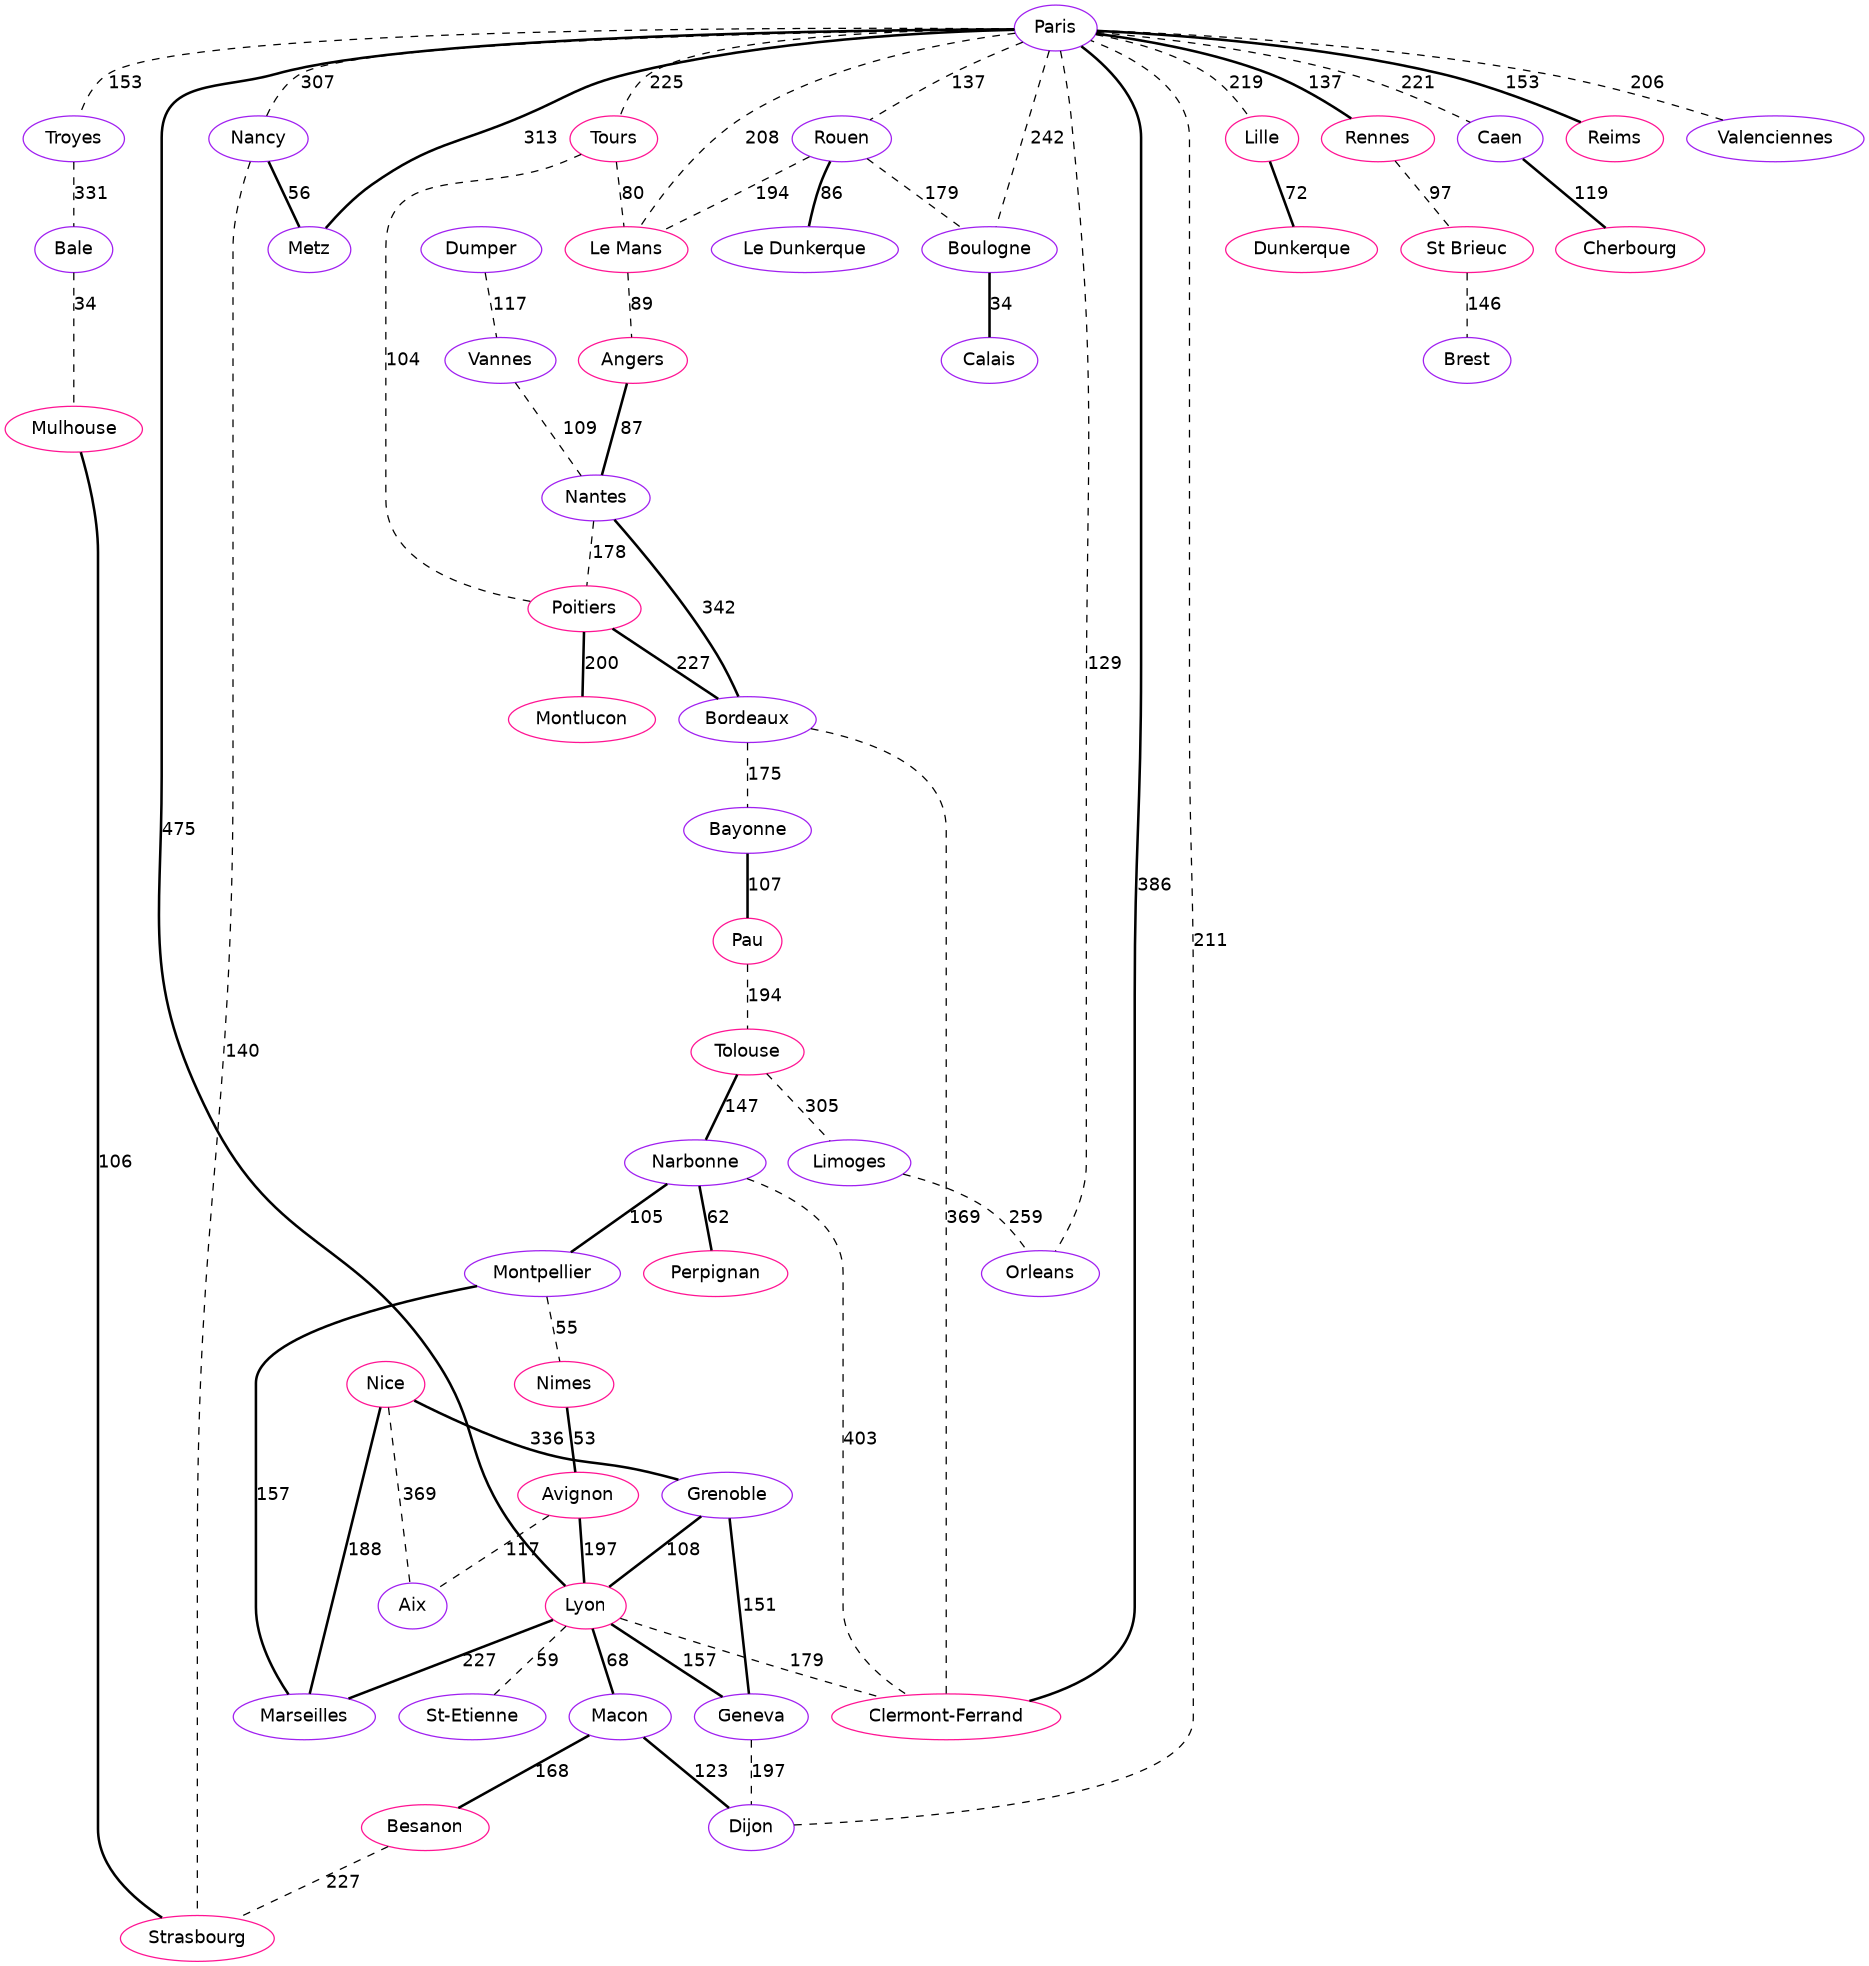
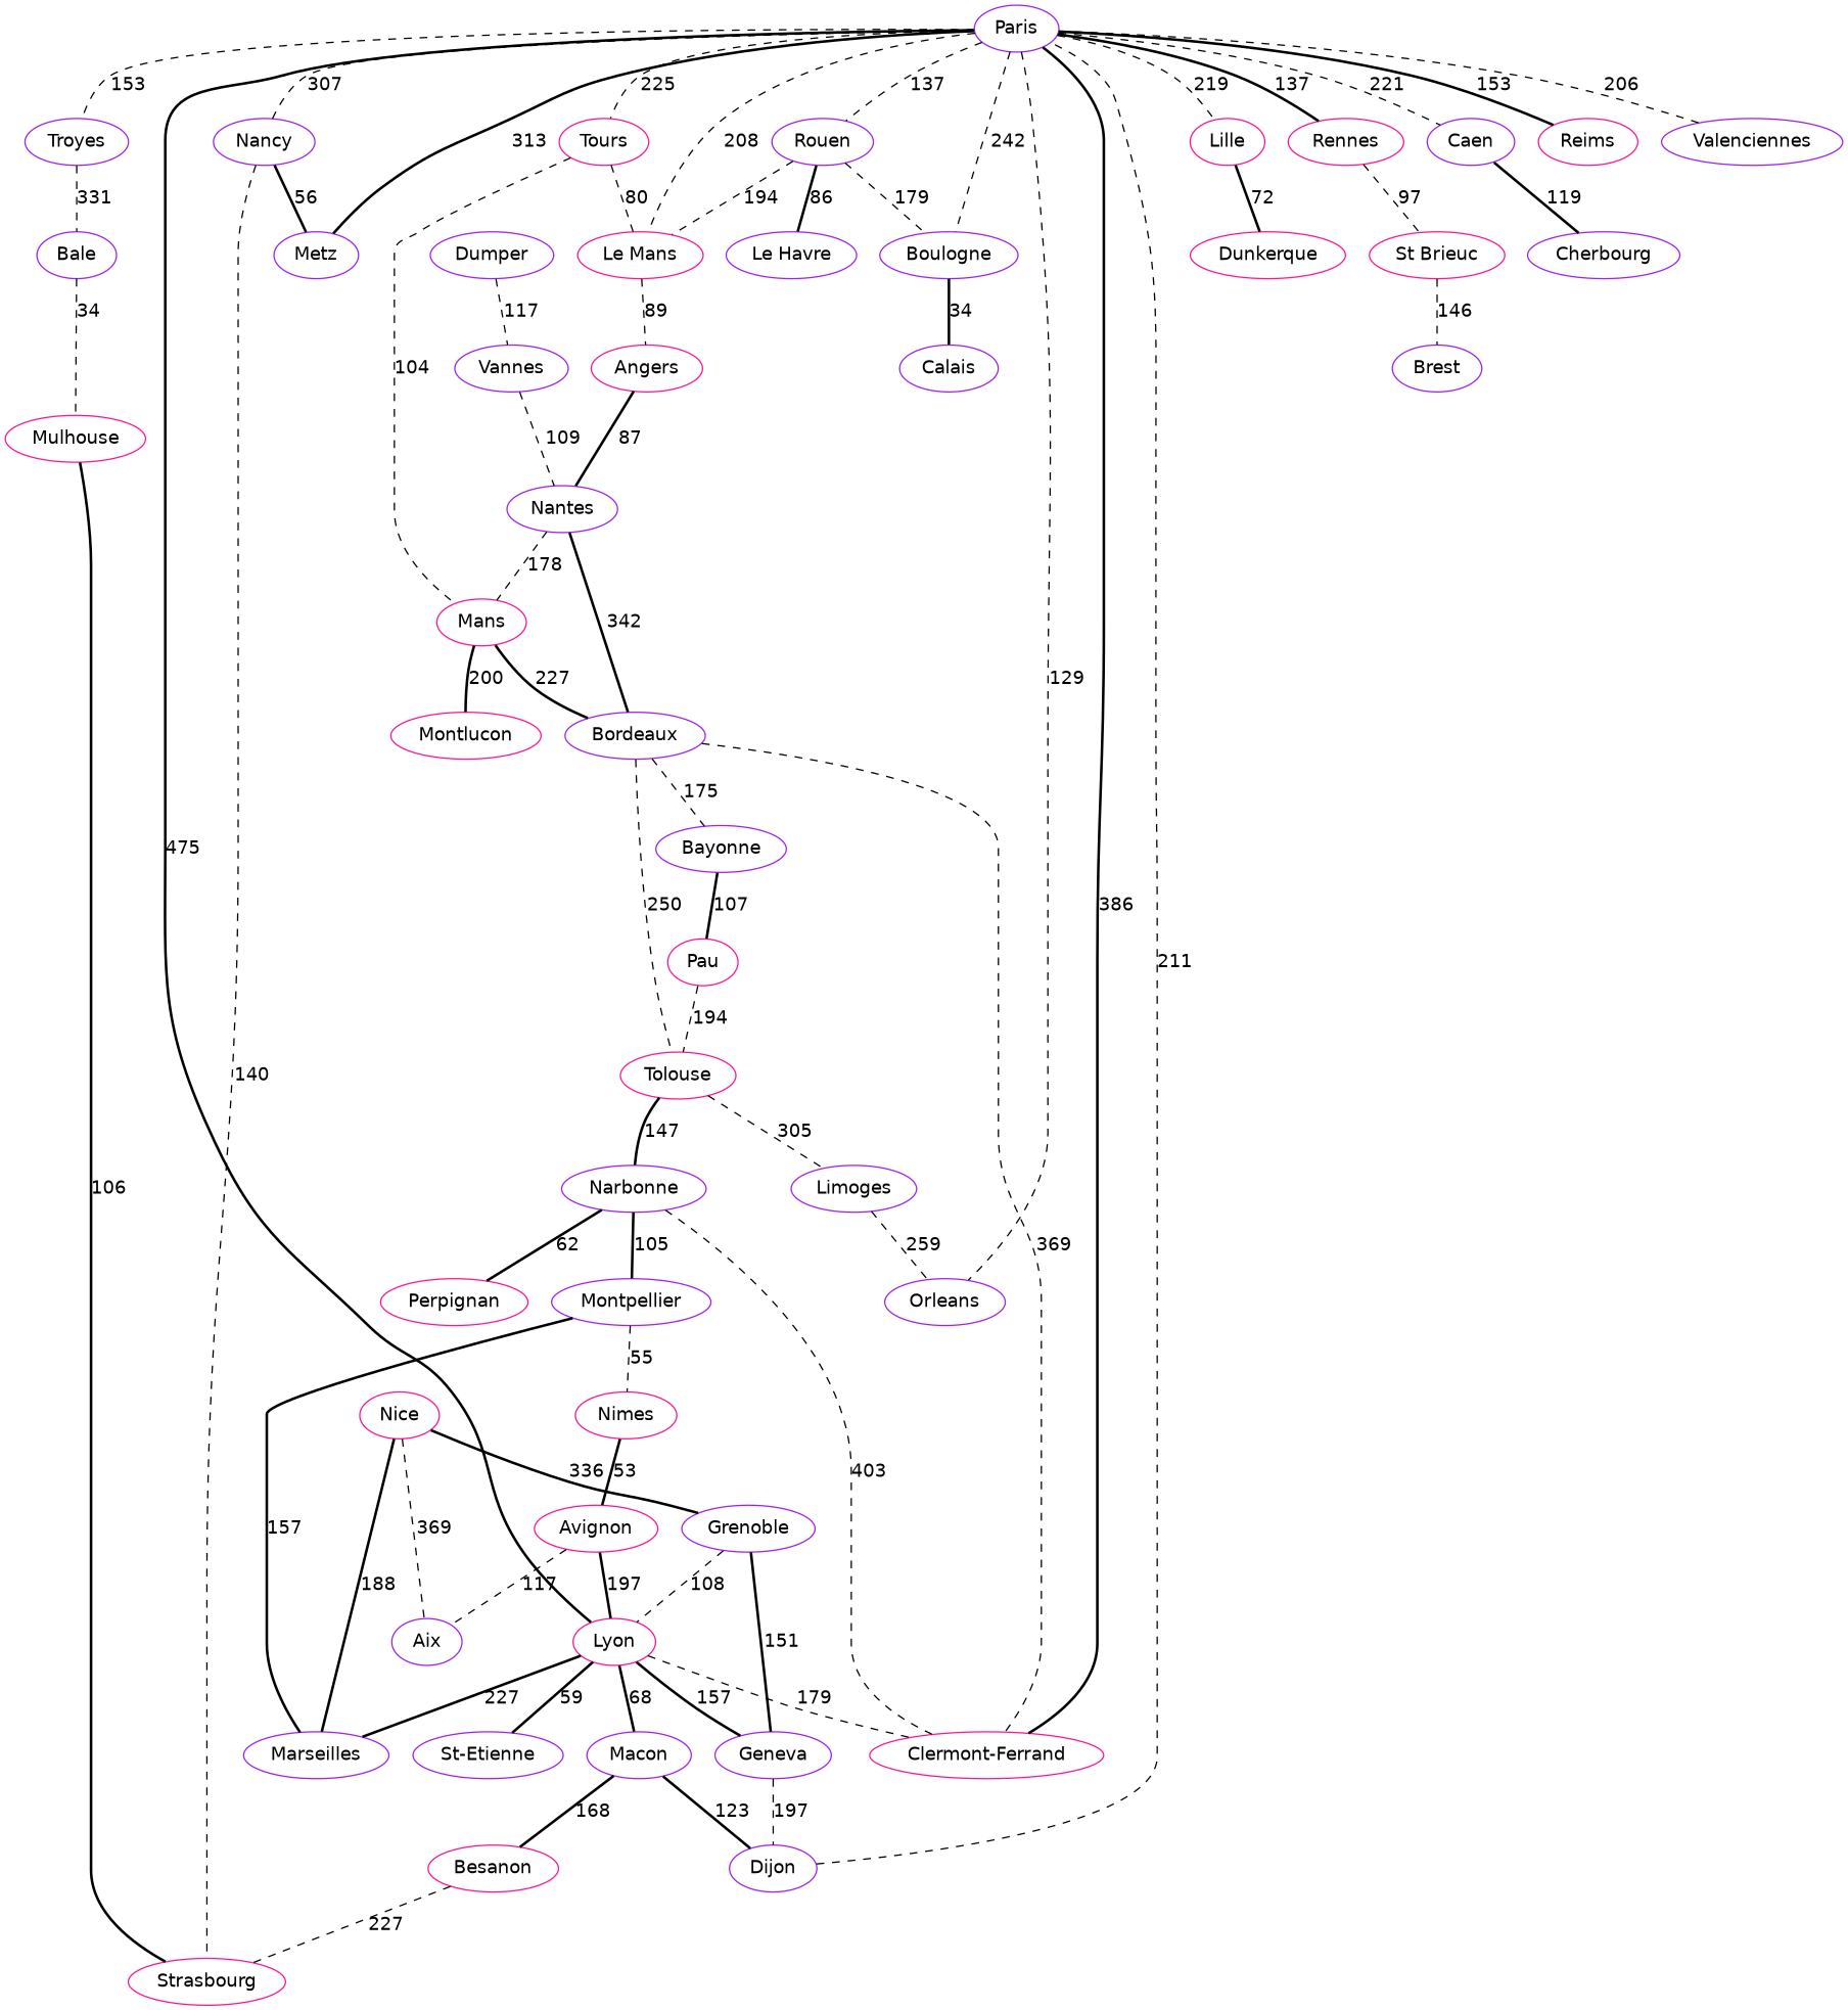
  graph {
    fontname="DejaVu Sans"
    node [color=purple fontname="DejaVu Sans"]
    edge [fontname="DejaVu Sans" style=dashed]
    Mulhouse [color=deeppink]
    Bale
    Strasbourg [color=deeppink]
    Boulogne
    Calais
    Nimes [color=deeppink]
    Avignon [color=deeppink]
    Lyon [color=deeppink]
    Aix
    Marseilles
    "St-Etienne"
    Macon
    Paris
    Geneva
    "Clermont-Ferrand" [color=deeppink]
    Montpellier
    Nancy
    Metz
    Dijon
    Besanon [color=deeppink]
    Lille [color=deeppink]
    Tours [color=deeppink]
    "Le Mans" [color=deeppink]
    Rouen
    Rennes [color=deeppink]
    Caen
    Orleans
    Troyes
    Reims [color=deeppink]
    Valenciennes
    Montlucon [color=deeppink]
    Narbonne
    Perpignan [color=deeppink]
    Dunkerque [color=deeppink]
-   Poitiers [color=deeppink]
+   Poitiers [color=deeppink label=Mans]
    Angers [color=deeppink]
    Bordeaux
    Nantes
-   "Le Havre" [label="Le Dunkerque"]
+   "Le Havre"
    Bayonne
    Tolouse [color=deeppink]
    "St Brieuc" [color=deeppink]
    Brest
    Pau [color=deeppink]
    Limoges
    Grenoble
    Vannes
    Dumper
-   Cherbourg [color=deeppink]
+   Cherbourg
    Nice [color=deeppink]
    Mulhouse -- Strasbourg [label=106 style=bold]
    Bale -- Mulhouse [label=34]
    Boulogne -- Calais [label=34 style=bold]
    Nimes -- Avignon [label=53 style=bold]
    Avignon -- Lyon [label=197 style=bold]
    Avignon -- Aix [label=117]
    Lyon -- Marseilles [label=227 style=bold]
-   Lyon -- "St-Etienne" [label=59]
+   Lyon -- "St-Etienne" [label=59 style=bold]
    Lyon -- Macon [label=68 style=bold]
    Lyon -- Paris [label=475 style=bold]
    Lyon -- Geneva [label=157 style=bold]
    Lyon -- "Clermont-Ferrand" [label=179]
    Macon -- Dijon [label=123 style=bold]
    Macon -- Besanon [label=168 style=bold]
    Paris -- Boulogne [label=242]
    Paris -- Nancy [label=307]
    Paris -- Metz [label=313 style=bold]
    Paris -- Lille [label=219]
    Paris -- Tours [label=225]
    Paris -- "Le Mans" [label=208]
    Paris -- Rouen [label=137]
    Paris -- Rennes [label=137 style=bold]
    Paris -- Caen [label=221]
    Paris -- Orleans [label=129]
    Paris -- Troyes [label=153]
    Paris -- Reims [label=153 style=bold]
    Paris -- Valenciennes [label=206]
    Geneva -- Dijon [label=197]
    "Clermont-Ferrand" -- Paris [label=386 style=bold]
    Montpellier -- Nimes [label=55]
    Montpellier -- Marseilles [label=157 style=bold]
    Nancy -- Strasbourg [label=140]
    Nancy -- Metz [label=56 style=bold]
    Dijon -- Paris [label=211]
    Besanon -- Strasbourg [label=227]
    Lille -- Dunkerque [label=72 style=bold]
    Tours -- "Le Mans" [label=80]
    Tours -- Poitiers [label=104]
    "Le Mans" -- Angers [label=89]
    Rouen -- Boulogne [label=179]
    Rouen -- "Le Mans" [label=194]
    Rouen -- "Le Havre" [label=86 style=bold]
    Rennes -- "St Brieuc" [label=97]
    Caen -- Cherbourg [label=119 style=bold]
    Troyes -- Bale [label=331]
    Narbonne -- "Clermont-Ferrand" [label=403]
    Narbonne -- Montpellier [label=105 style=bold]
    Narbonne -- Perpignan [label=62 style=bold]
    Poitiers -- Montlucon [label=200 style=bold]
    Poitiers -- Bordeaux [label=227 style=bold]
    Angers -- Nantes [label=87 style=bold]
    Bordeaux -- "Clermont-Ferrand" [label=369]
    Bordeaux -- Bayonne [label=175]
+   Bordeaux -- Tolouse [label=250]
    Nantes -- Poitiers [label=178]
    Nantes -- Bordeaux [label=342 style=bold]
    Bayonne -- Pau [label=107 style=bold]
    Tolouse -- Narbonne [label=147 style=bold]
    Tolouse -- Limoges [label=305]
    "St Brieuc" -- Brest [label=146]
    Pau -- Tolouse [label=194]
    Limoges -- Orleans [label=259]
-   Grenoble -- Lyon [label=108 style=bold]
+   Grenoble -- Lyon [label=108]
    Grenoble -- Geneva [label=151 style=bold]
    Vannes -- Nantes [label=109]
    Dumper -- Vannes [label=117]
    Nice -- Aix [label=369]
    Nice -- Marseilles [label=188 style=bold]
    Nice -- Grenoble [label=336 style=bold]
  }
